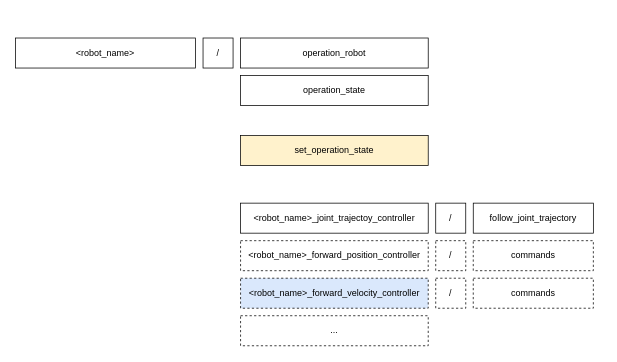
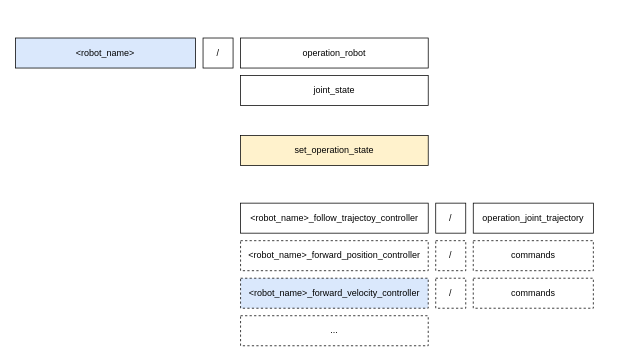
  <mxCell id="0" />
  <mxCell id="1" parent="0" />
- <mxCell id="2" value="&amp;lt;robot_name&amp;gt;" style="rounded=0;whiteSpace=wrap;html=1;" parent="1" vertex="1"><mxGeometry x="20" y="50" width="240" height="40" as="geometry" /></mxCell>
+ <mxCell id="2" value="&amp;lt;robot_name&amp;gt;" style="rounded=0;whiteSpace=wrap;html=1;fillColor=#dae8fc;" parent="1" vertex="1"><mxGeometry x="20" y="50" width="240" height="40" as="geometry" /></mxCell>
  <mxCell id="3" value="/" style="rounded=0;whiteSpace=wrap;html=1;" parent="1" vertex="1"><mxGeometry x="270" y="50" width="40" height="40" as="geometry" /></mxCell>
  <mxCell id="4" value="operation_robot" style="rounded=0;whiteSpace=wrap;html=1;" parent="1" vertex="1"><mxGeometry x="320" y="50" width="250" height="40" as="geometry" /></mxCell>
  <mxCell id="5" value="Namespace" style="text;html=1;strokeColor=none;fillColor=none;align=left;verticalAlign=middle;whiteSpace=wrap;rounded=0;spacingLeft=5;fontColor=#ffffff;fontStyle=1" parent="1" vertex="1"><mxGeometry x="20" y="20" width="290" height="30" as="geometry" /></mxCell>
  <mxCell id="6" value="Publisher" style="text;html=1;strokeColor=none;fillColor=none;align=left;verticalAlign=middle;whiteSpace=wrap;rounded=0;fontColor=#ffffff;spacingLeft=5;fontStyle=1" parent="1" vertex="1"><mxGeometry x="320" y="20" width="470" height="30" as="geometry" /></mxCell>
  <mxCell id="7" value="Service" style="text;html=1;strokeColor=none;fillColor=none;align=left;verticalAlign=middle;whiteSpace=wrap;rounded=0;fontColor=#ffffff;spacingLeft=5;fontStyle=1" parent="1" vertex="1"><mxGeometry x="320" y="150" width="480" height="30" as="geometry" /></mxCell>
  <mxCell id="8" value="set_operation_state" style="rounded=0;whiteSpace=wrap;html=1;fillColor=#fff2cc;" parent="1" vertex="1"><mxGeometry x="320" y="180" width="250" height="40" as="geometry" /></mxCell>
- <mxCell id="9" value="operation_state" style="rounded=0;whiteSpace=wrap;html=1;" parent="1" vertex="1"><mxGeometry x="320" y="100" width="250" height="40" as="geometry" /></mxCell>
- <mxCell id="10" value="follow_joint_trajectory" style="rounded=0;whiteSpace=wrap;html=1;" parent="1" vertex="1"><mxGeometry x="630" y="270" width="160" height="40" as="geometry" /></mxCell>
+ <mxCell id="9" value="joint_state" style="rounded=0;whiteSpace=wrap;html=1;" parent="1" vertex="1"><mxGeometry x="320" y="100" width="250" height="40" as="geometry" /></mxCell>
+ <mxCell id="10" value="operation_joint_trajectory" style="rounded=0;whiteSpace=wrap;html=1;" parent="1" vertex="1"><mxGeometry x="630" y="270" width="160" height="40" as="geometry" /></mxCell>
  <mxCell id="11" value="Action" style="text;html=1;strokeColor=none;fillColor=none;align=left;verticalAlign=middle;whiteSpace=wrap;rounded=0;fontColor=#ffffff;spacingLeft=5;fontStyle=1" parent="1" vertex="1"><mxGeometry x="320" y="240" width="470" height="30" as="geometry" /></mxCell>
- <mxCell id="12" value="&amp;lt;robot_name&amp;gt;_joint_trajectoy_controller" style="rounded=0;whiteSpace=wrap;html=1;" parent="1" vertex="1"><mxGeometry x="320" y="270" width="250" height="40" as="geometry" /></mxCell>
+ <mxCell id="12" value="&amp;lt;robot_name&amp;gt;_follow_trajectoy_controller" style="rounded=0;whiteSpace=wrap;html=1;" parent="1" vertex="1"><mxGeometry x="320" y="270" width="250" height="40" as="geometry" /></mxCell>
  <mxCell id="13" value="/" style="rounded=0;whiteSpace=wrap;html=1;" parent="1" vertex="1"><mxGeometry x="580" y="270" width="40" height="40" as="geometry" /></mxCell>
  <mxCell id="14" value="&amp;lt;robot_name&amp;gt;_forward_position_controller" style="rounded=0;whiteSpace=wrap;html=1;dashed=1;" parent="1" vertex="1"><mxGeometry x="320" y="320" width="250" height="40" as="geometry" /></mxCell>
  <mxCell id="15" value="/" style="rounded=0;whiteSpace=wrap;html=1;dashed=1;" parent="1" vertex="1"><mxGeometry x="580" y="320" width="40" height="40" as="geometry" /></mxCell>
  <mxCell id="16" value="commands" style="rounded=0;whiteSpace=wrap;html=1;dashed=1;" parent="1" vertex="1"><mxGeometry x="630" y="320" width="160" height="40" as="geometry" /></mxCell>
  <mxCell id="17" value="&amp;lt;robot_name&amp;gt;_forward_velocity_controller" style="rounded=0;whiteSpace=wrap;html=1;dashed=1;fillColor=#dae8fc;" parent="1" vertex="1"><mxGeometry x="320" y="370" width="250" height="40" as="geometry" /></mxCell>
  <mxCell id="18" value="/" style="rounded=0;whiteSpace=wrap;html=1;dashed=1;" parent="1" vertex="1"><mxGeometry x="580" y="370" width="40" height="40" as="geometry" /></mxCell>
  <mxCell id="19" value="commands" style="rounded=0;whiteSpace=wrap;html=1;dashed=1;" parent="1" vertex="1"><mxGeometry x="630" y="370" width="160" height="40" as="geometry" /></mxCell>
  <mxCell id="20" value="..." style="rounded=0;whiteSpace=wrap;html=1;dashed=1;" parent="1" vertex="1"><mxGeometry x="320" y="420" width="250" height="40" as="geometry" /></mxCell>
